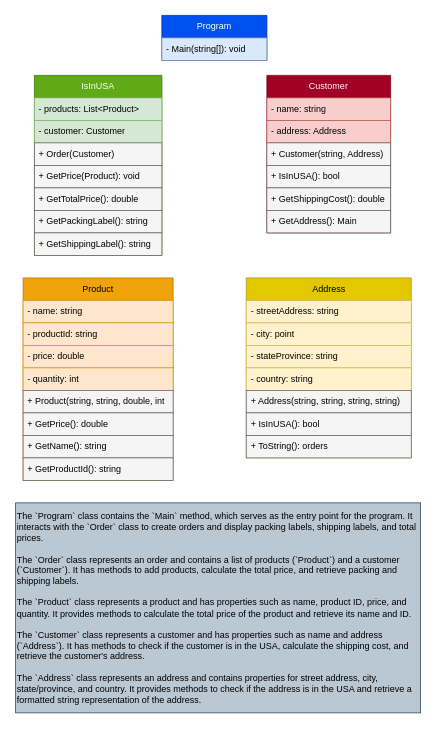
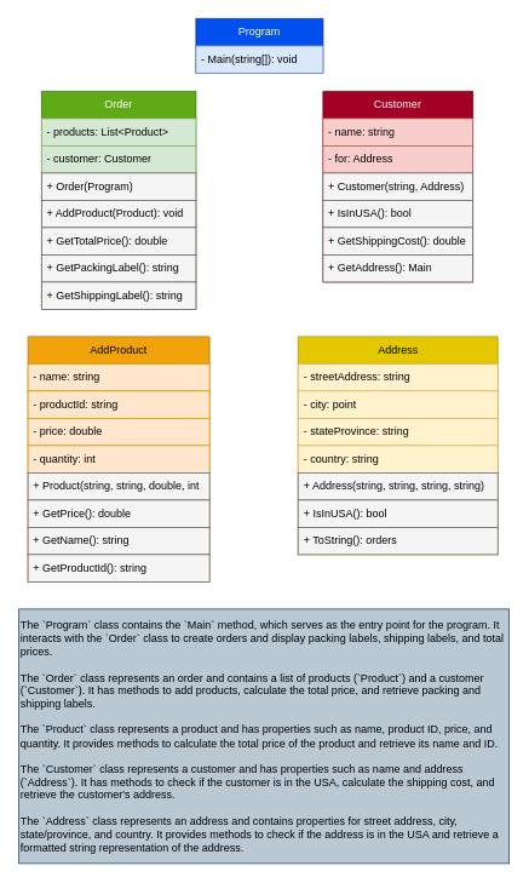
  <mxCell id="0" />
  <mxCell id="1" parent="0" />
  <mxCell id="2" value="Program" style="swimlane;fontStyle=0;childLayout=stackLayout;horizontal=1;startSize=30;horizontalStack=0;resizeParent=1;resizeParentMax=0;resizeLast=0;collapsible=1;marginBottom=0;whiteSpace=wrap;html=1;fillColor=#0050ef;fontColor=#ffffff;strokeColor=#001DBC;" parent="1" vertex="1"><mxGeometry x="215" y="20" width="140" height="60" as="geometry" /></mxCell>
  <mxCell id="3" value="- Main(string[]): void&amp;nbsp;" style="text;strokeColor=#6c8ebf;fillColor=#dae8fc;align=left;verticalAlign=middle;spacingLeft=4;spacingRight=4;overflow=hidden;points=[[0,0.5],[1,0.5]];portConstraint=eastwest;rotatable=0;whiteSpace=wrap;html=1;fontColor=#000000;" parent="2" vertex="1"><mxGeometry y="30" width="140" height="30" as="geometry" /></mxCell>
- <mxCell id="4" value="IsInUSA" style="swimlane;fontStyle=0;childLayout=stackLayout;horizontal=1;startSize=30;horizontalStack=0;resizeParent=1;resizeParentMax=0;resizeLast=0;collapsible=1;marginBottom=0;whiteSpace=wrap;html=1;fillColor=#60a917;fontColor=#ffffff;strokeColor=#2D7600;" parent="1" vertex="1"><mxGeometry x="45" y="100" width="170" height="240" as="geometry" /></mxCell>
+ <mxCell id="4" value="Order" style="swimlane;fontStyle=0;childLayout=stackLayout;horizontal=1;startSize=30;horizontalStack=0;resizeParent=1;resizeParentMax=0;resizeLast=0;collapsible=1;marginBottom=0;whiteSpace=wrap;html=1;fillColor=#60a917;fontColor=#ffffff;strokeColor=#2D7600;" parent="1" vertex="1"><mxGeometry x="45" y="100" width="170" height="240" as="geometry" /></mxCell>
  <mxCell id="5" value="- products: List&amp;lt;Product&amp;gt;" style="text;strokeColor=#82b366;fillColor=#d5e8d4;align=left;verticalAlign=middle;spacingLeft=4;spacingRight=4;overflow=hidden;points=[[0,0.5],[1,0.5]];portConstraint=eastwest;rotatable=0;whiteSpace=wrap;html=1;fontColor=#000000;" parent="4" vertex="1"><mxGeometry y="30" width="170" height="30" as="geometry" /></mxCell>
  <mxCell id="6" value="- customer: Customer" style="text;strokeColor=#82b366;fillColor=#d5e8d4;align=left;verticalAlign=middle;spacingLeft=4;spacingRight=4;overflow=hidden;points=[[0,0.5],[1,0.5]];portConstraint=eastwest;rotatable=0;whiteSpace=wrap;html=1;fontColor=#000000;" parent="4" vertex="1"><mxGeometry y="60" width="170" height="30" as="geometry" /></mxCell>
- <mxCell id="7" value="+ Order(Customer)" style="text;align=left;verticalAlign=middle;spacingLeft=4;spacingRight=4;overflow=hidden;points=[[0,0.5],[1,0.5]];portConstraint=eastwest;rotatable=0;whiteSpace=wrap;html=1;fillColor=#f5f5f5;fontColor=#000000;strokeColor=#666666;" parent="4" vertex="1"><mxGeometry y="90" width="170" height="30" as="geometry" /></mxCell>
- <mxCell id="8" value="+ GetPrice(Product): void&amp;nbsp;" style="text;align=left;verticalAlign=middle;spacingLeft=4;spacingRight=4;overflow=hidden;points=[[0,0.5],[1,0.5]];portConstraint=eastwest;rotatable=0;whiteSpace=wrap;html=1;fillColor=#f5f5f5;fontColor=#000000;strokeColor=#666666;" parent="4" vertex="1"><mxGeometry y="120" width="170" height="30" as="geometry" /></mxCell>
+ <mxCell id="7" value="+ Order(Program)" style="text;align=left;verticalAlign=middle;spacingLeft=4;spacingRight=4;overflow=hidden;points=[[0,0.5],[1,0.5]];portConstraint=eastwest;rotatable=0;whiteSpace=wrap;html=1;fillColor=#f5f5f5;fontColor=#000000;strokeColor=#666666;" parent="4" vertex="1"><mxGeometry y="90" width="170" height="30" as="geometry" /></mxCell>
+ <mxCell id="8" value="+ AddProduct(Product): void&amp;nbsp;" style="text;align=left;verticalAlign=middle;spacingLeft=4;spacingRight=4;overflow=hidden;points=[[0,0.5],[1,0.5]];portConstraint=eastwest;rotatable=0;whiteSpace=wrap;html=1;fillColor=#f5f5f5;fontColor=#000000;strokeColor=#666666;" parent="4" vertex="1"><mxGeometry y="120" width="170" height="30" as="geometry" /></mxCell>
  <mxCell id="9" value="+ GetTotalPrice(): double" style="text;align=left;verticalAlign=middle;spacingLeft=4;spacingRight=4;overflow=hidden;points=[[0,0.5],[1,0.5]];portConstraint=eastwest;rotatable=0;whiteSpace=wrap;html=1;fillColor=#f5f5f5;fontColor=#000000;strokeColor=#666666;" parent="4" vertex="1"><mxGeometry y="150" width="170" height="30" as="geometry" /></mxCell>
  <mxCell id="10" value="+ GetPackingLabel(): string" style="text;align=left;verticalAlign=middle;spacingLeft=4;spacingRight=4;overflow=hidden;points=[[0,0.5],[1,0.5]];portConstraint=eastwest;rotatable=0;whiteSpace=wrap;html=1;fillColor=#f5f5f5;fontColor=#000000;strokeColor=#666666;" parent="4" vertex="1"><mxGeometry y="180" width="170" height="30" as="geometry" /></mxCell>
  <mxCell id="11" value="+ GetShippingLabel(): string" style="text;align=left;verticalAlign=middle;spacingLeft=4;spacingRight=4;overflow=hidden;points=[[0,0.5],[1,0.5]];portConstraint=eastwest;rotatable=0;whiteSpace=wrap;html=1;fillColor=#f5f5f5;fontColor=#000000;strokeColor=#666666;" parent="4" vertex="1"><mxGeometry y="210" width="170" height="30" as="geometry" /></mxCell>
- <mxCell id="12" value="Product" style="swimlane;fontStyle=0;childLayout=stackLayout;horizontal=1;startSize=30;horizontalStack=0;resizeParent=1;resizeParentMax=0;resizeLast=0;collapsible=1;marginBottom=0;whiteSpace=wrap;html=1;fillColor=#f0a30a;fontColor=#000000;strokeColor=#BD7000;" parent="1" vertex="1"><mxGeometry x="30" y="370" width="200" height="270" as="geometry" /></mxCell>
+ <mxCell id="12" value="AddProduct" style="swimlane;fontStyle=0;childLayout=stackLayout;horizontal=1;startSize=30;horizontalStack=0;resizeParent=1;resizeParentMax=0;resizeLast=0;collapsible=1;marginBottom=0;whiteSpace=wrap;html=1;fillColor=#f0a30a;fontColor=#000000;strokeColor=#BD7000;" parent="1" vertex="1"><mxGeometry x="30" y="370" width="200" height="270" as="geometry" /></mxCell>
  <mxCell id="13" value="- name: string" style="text;strokeColor=#d79b00;fillColor=#ffe6cc;align=left;verticalAlign=middle;spacingLeft=4;spacingRight=4;overflow=hidden;points=[[0,0.5],[1,0.5]];portConstraint=eastwest;rotatable=0;whiteSpace=wrap;html=1;fontColor=#000000;" parent="12" vertex="1"><mxGeometry y="30" width="200" height="30" as="geometry" /></mxCell>
  <mxCell id="14" value="- productId: string" style="text;strokeColor=#d79b00;fillColor=#ffe6cc;align=left;verticalAlign=middle;spacingLeft=4;spacingRight=4;overflow=hidden;points=[[0,0.5],[1,0.5]];portConstraint=eastwest;rotatable=0;whiteSpace=wrap;html=1;fontColor=#000000;" parent="12" vertex="1"><mxGeometry y="60" width="200" height="30" as="geometry" /></mxCell>
  <mxCell id="15" value="- price: double" style="text;strokeColor=#d79b00;fillColor=#ffe6cc;align=left;verticalAlign=middle;spacingLeft=4;spacingRight=4;overflow=hidden;points=[[0,0.5],[1,0.5]];portConstraint=eastwest;rotatable=0;whiteSpace=wrap;html=1;fontColor=#000000;" parent="12" vertex="1"><mxGeometry y="90" width="200" height="30" as="geometry" /></mxCell>
  <mxCell id="16" value="- quantity: int" style="text;strokeColor=#d79b00;fillColor=#ffe6cc;align=left;verticalAlign=middle;spacingLeft=4;spacingRight=4;overflow=hidden;points=[[0,0.5],[1,0.5]];portConstraint=eastwest;rotatable=0;whiteSpace=wrap;html=1;fontColor=#000000;" parent="12" vertex="1"><mxGeometry y="120" width="200" height="30" as="geometry" /></mxCell>
  <mxCell id="17" value="+ Product(string, string, double, int" style="text;strokeColor=#666666;fillColor=#f5f5f5;align=left;verticalAlign=middle;spacingLeft=4;spacingRight=4;overflow=hidden;points=[[0,0.5],[1,0.5]];portConstraint=eastwest;rotatable=0;whiteSpace=wrap;html=1;fontColor=#000000;" parent="12" vertex="1"><mxGeometry y="150" width="200" height="30" as="geometry" /></mxCell>
  <mxCell id="18" value="+ GetPrice(): double" style="text;strokeColor=#666666;fillColor=#f5f5f5;align=left;verticalAlign=middle;spacingLeft=4;spacingRight=4;overflow=hidden;points=[[0,0.5],[1,0.5]];portConstraint=eastwest;rotatable=0;whiteSpace=wrap;html=1;fontColor=#000000;" parent="12" vertex="1"><mxGeometry y="180" width="200" height="30" as="geometry" /></mxCell>
  <mxCell id="19" value="+ GetName(): string" style="text;strokeColor=#666666;fillColor=#f5f5f5;align=left;verticalAlign=middle;spacingLeft=4;spacingRight=4;overflow=hidden;points=[[0,0.5],[1,0.5]];portConstraint=eastwest;rotatable=0;whiteSpace=wrap;html=1;fontColor=#000000;" parent="12" vertex="1"><mxGeometry y="210" width="200" height="30" as="geometry" /></mxCell>
  <mxCell id="20" value="+ GetProductId(): string" style="text;strokeColor=#666666;fillColor=#f5f5f5;align=left;verticalAlign=middle;spacingLeft=4;spacingRight=4;overflow=hidden;points=[[0,0.5],[1,0.5]];portConstraint=eastwest;rotatable=0;whiteSpace=wrap;html=1;fontColor=#000000;" parent="12" vertex="1"><mxGeometry y="240" width="200" height="30" as="geometry" /></mxCell>
  <mxCell id="21" value="Address" style="swimlane;fontStyle=0;childLayout=stackLayout;horizontal=1;startSize=30;horizontalStack=0;resizeParent=1;resizeParentMax=0;resizeLast=0;collapsible=1;marginBottom=0;whiteSpace=wrap;html=1;fillColor=#e3c800;fontColor=#000000;strokeColor=#B09500;" parent="1" vertex="1"><mxGeometry x="327.5" y="370" width="220" height="240" as="geometry" /></mxCell>
  <mxCell id="22" value="- streetAddress: string" style="text;strokeColor=#d6b656;fillColor=#fff2cc;align=left;verticalAlign=middle;spacingLeft=4;spacingRight=4;overflow=hidden;points=[[0,0.5],[1,0.5]];portConstraint=eastwest;rotatable=0;whiteSpace=wrap;html=1;fontColor=#000000;" parent="21" vertex="1"><mxGeometry y="30" width="220" height="30" as="geometry" /></mxCell>
  <mxCell id="23" value="- city: point" style="text;strokeColor=#d6b656;fillColor=#fff2cc;align=left;verticalAlign=middle;spacingLeft=4;spacingRight=4;overflow=hidden;points=[[0,0.5],[1,0.5]];portConstraint=eastwest;rotatable=0;whiteSpace=wrap;html=1;fontColor=#000000;" parent="21" vertex="1"><mxGeometry y="60" width="220" height="30" as="geometry" /></mxCell>
  <mxCell id="24" value="- stateProvince: string" style="text;strokeColor=#d6b656;fillColor=#fff2cc;align=left;verticalAlign=middle;spacingLeft=4;spacingRight=4;overflow=hidden;points=[[0,0.5],[1,0.5]];portConstraint=eastwest;rotatable=0;whiteSpace=wrap;html=1;fontColor=#000000;" parent="21" vertex="1"><mxGeometry y="90" width="220" height="30" as="geometry" /></mxCell>
  <mxCell id="25" value="- country: string" style="text;strokeColor=#d6b656;fillColor=#fff2cc;align=left;verticalAlign=middle;spacingLeft=4;spacingRight=4;overflow=hidden;points=[[0,0.5],[1,0.5]];portConstraint=eastwest;rotatable=0;whiteSpace=wrap;html=1;fontColor=#000000;" parent="21" vertex="1"><mxGeometry y="120" width="220" height="30" as="geometry" /></mxCell>
  <mxCell id="26" value="+ Address(string, string, string, string)" style="text;strokeColor=#666666;fillColor=#f5f5f5;align=left;verticalAlign=middle;spacingLeft=4;spacingRight=4;overflow=hidden;points=[[0,0.5],[1,0.5]];portConstraint=eastwest;rotatable=0;whiteSpace=wrap;html=1;fontColor=#000000;" parent="21" vertex="1"><mxGeometry y="150" width="220" height="30" as="geometry" /></mxCell>
  <mxCell id="27" value="+ IsInUSA(): bool" style="text;strokeColor=#666666;fillColor=#f5f5f5;align=left;verticalAlign=middle;spacingLeft=4;spacingRight=4;overflow=hidden;points=[[0,0.5],[1,0.5]];portConstraint=eastwest;rotatable=0;whiteSpace=wrap;html=1;fontColor=#000000;" parent="21" vertex="1"><mxGeometry y="180" width="220" height="30" as="geometry" /></mxCell>
  <mxCell id="28" value="+ ToString(): orders" style="text;strokeColor=#666666;fillColor=#f5f5f5;align=left;verticalAlign=middle;spacingLeft=4;spacingRight=4;overflow=hidden;points=[[0,0.5],[1,0.5]];portConstraint=eastwest;rotatable=0;whiteSpace=wrap;html=1;fontColor=#000000;" parent="21" vertex="1"><mxGeometry y="210" width="220" height="30" as="geometry" /></mxCell>
  <mxCell id="29" value="Customer" style="swimlane;fontStyle=0;childLayout=stackLayout;horizontal=1;startSize=30;horizontalStack=0;resizeParent=1;resizeParentMax=0;resizeLast=0;collapsible=1;marginBottom=0;whiteSpace=wrap;html=1;fillColor=#a20025;fontColor=#ffffff;strokeColor=#6F0000;" parent="1" vertex="1"><mxGeometry x="355" y="100" width="165" height="210" as="geometry" /></mxCell>
  <mxCell id="30" value="- name: string" style="text;strokeColor=#b85450;fillColor=#f8cecc;align=left;verticalAlign=middle;spacingLeft=4;spacingRight=4;overflow=hidden;points=[[0,0.5],[1,0.5]];portConstraint=eastwest;rotatable=0;whiteSpace=wrap;html=1;fontColor=#000000;" parent="29" vertex="1"><mxGeometry y="30" width="165" height="30" as="geometry" /></mxCell>
- <mxCell id="31" value="- address: Address" style="text;strokeColor=#b85450;fillColor=#f8cecc;align=left;verticalAlign=middle;spacingLeft=4;spacingRight=4;overflow=hidden;points=[[0,0.5],[1,0.5]];portConstraint=eastwest;rotatable=0;whiteSpace=wrap;html=1;fontColor=#000000;" parent="29" vertex="1"><mxGeometry y="60" width="165" height="30" as="geometry" /></mxCell>
+ <mxCell id="31" value="- for: Address" style="text;strokeColor=#b85450;fillColor=#f8cecc;align=left;verticalAlign=middle;spacingLeft=4;spacingRight=4;overflow=hidden;points=[[0,0.5],[1,0.5]];portConstraint=eastwest;rotatable=0;whiteSpace=wrap;html=1;fontColor=#000000;" parent="29" vertex="1"><mxGeometry y="60" width="165" height="30" as="geometry" /></mxCell>
  <mxCell id="32" value="+ Customer(string, Address)" style="text;strokeColor=#666666;fillColor=#f5f5f5;align=left;verticalAlign=middle;spacingLeft=4;spacingRight=4;overflow=hidden;points=[[0,0.5],[1,0.5]];portConstraint=eastwest;rotatable=0;whiteSpace=wrap;html=1;fontColor=#000000;" parent="29" vertex="1"><mxGeometry y="90" width="165" height="30" as="geometry" /></mxCell>
  <mxCell id="33" value="+ IsInUSA(): bool" style="text;strokeColor=#666666;fillColor=#f5f5f5;align=left;verticalAlign=middle;spacingLeft=4;spacingRight=4;overflow=hidden;points=[[0,0.5],[1,0.5]];portConstraint=eastwest;rotatable=0;whiteSpace=wrap;html=1;fontColor=#000000;" parent="29" vertex="1"><mxGeometry y="120" width="165" height="30" as="geometry" /></mxCell>
  <mxCell id="34" value="+ GetShippingCost(): double" style="text;strokeColor=#666666;fillColor=#f5f5f5;align=left;verticalAlign=middle;spacingLeft=4;spacingRight=4;overflow=hidden;points=[[0,0.5],[1,0.5]];portConstraint=eastwest;rotatable=0;whiteSpace=wrap;html=1;fontColor=#000000;" parent="29" vertex="1"><mxGeometry y="150" width="165" height="30" as="geometry" /></mxCell>
  <mxCell id="35" value="+ GetAddress(): Main" style="text;strokeColor=#666666;fillColor=#f5f5f5;align=left;verticalAlign=middle;spacingLeft=4;spacingRight=4;overflow=hidden;points=[[0,0.5],[1,0.5]];portConstraint=eastwest;rotatable=0;whiteSpace=wrap;html=1;fontColor=#000000;" parent="29" vertex="1"><mxGeometry y="180" width="165" height="30" as="geometry" /></mxCell>
  <mxCell id="36" value="&lt;div&gt;The `Program` class contains the `Main` method, which serves as the entry point for the program. It interacts with the `Order` class to create orders and display packing labels, shipping labels, and total prices.&lt;/div&gt;&lt;div&gt;&lt;br&gt;&lt;/div&gt;&lt;div&gt;The `Order` class represents an order and contains a list of products (`Product`) and a customer (`Customer`). It has methods to add products, calculate the total price, and retrieve packing and shipping labels.&lt;/div&gt;&lt;div&gt;&lt;br&gt;&lt;/div&gt;&lt;div&gt;The `Product` class represents a product and has properties such as name, product ID, price, and quantity. It provides methods to calculate the total price of the product and retrieve its name and ID.&lt;/div&gt;&lt;div&gt;&lt;br&gt;&lt;/div&gt;&lt;div&gt;The `Customer` class represents a customer and has properties such as name and address (`Address`). It has methods to check if the customer is in the USA, calculate the shipping cost, and retrieve the customer's address.&lt;/div&gt;&lt;div&gt;&lt;br&gt;&lt;/div&gt;&lt;div&gt;The `Address` class represents an address and contains properties for street address, city, state/province, and country. It provides methods to check if the address is in the USA and retrieve a formatted string representation of the address.&lt;/div&gt;" style="text;html=1;strokeColor=#23445d;fillColor=#bac8d3;align=left;verticalAlign=middle;whiteSpace=wrap;rounded=0;fontColor=#000000;" vertex="1" parent="1"><mxGeometry x="20" y="670" width="540" height="280" as="geometry" /></mxCell>
